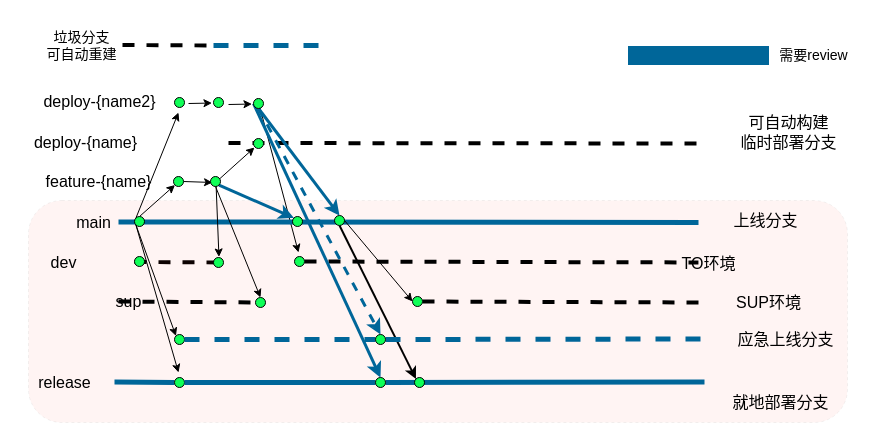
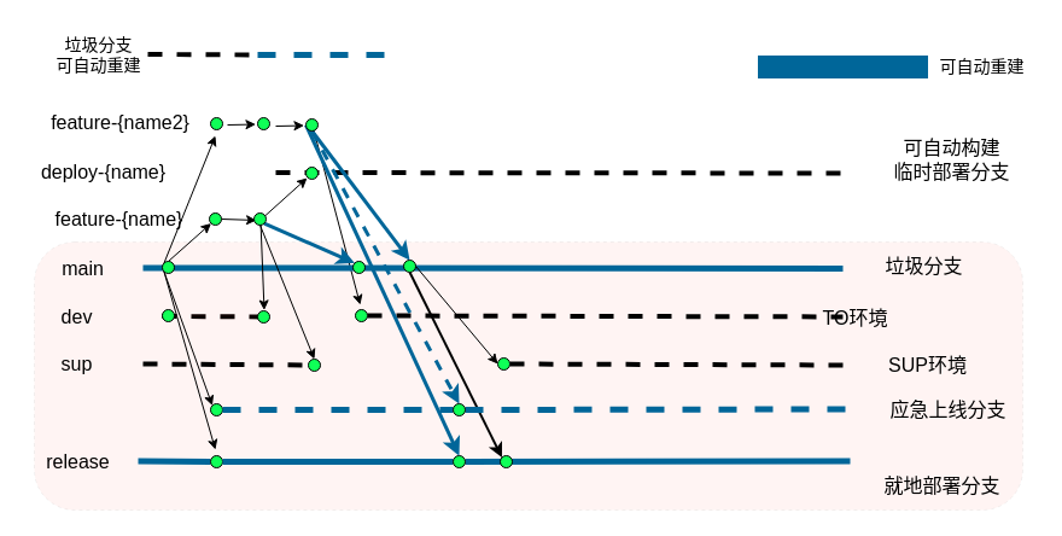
  <mxCell id="0" />
  <mxCell id="1" parent="0" />
  <mxCell id="2" value="" style="endArrow=none;html=1;rounded=0;strokeWidth=4;dashed=1;" edge="1" parent="1"><mxGeometry width="50" height="50" relative="1" as="geometry"><mxPoint x="134" y="261.5" as="sourcePoint" /><mxPoint x="230" y="262" as="targetPoint" /></mxGeometry></mxCell>
  <mxCell id="3" value="" style="rounded=1;whiteSpace=wrap;html=1;dashed=1;fillColor=#FF3414;opacity=5;" vertex="1" parent="1"><mxGeometry x="28" y="200" width="819" height="222" as="geometry" /></mxCell>
  <mxCell id="4" style="rounded=0;orthogonalLoop=1;jettySize=auto;html=1;exitX=0.5;exitY=1;exitDx=0;exitDy=0;strokeWidth=2;entryX=0;entryY=0;entryDx=0;entryDy=0;" edge="1" parent="1" source="43" target="63"><mxGeometry relative="1" as="geometry"><mxPoint x="339" y="382" as="targetPoint" /></mxGeometry></mxCell>
  <mxCell id="5" style="rounded=0;orthogonalLoop=1;jettySize=auto;html=1;exitX=0.5;exitY=0;exitDx=0;exitDy=0;" edge="1" parent="1"><mxGeometry relative="1" as="geometry"><mxPoint x="298" y="252" as="targetPoint" /><mxPoint x="257" y="98" as="sourcePoint" /></mxGeometry></mxCell>
  <mxCell id="6" value="" style="endArrow=none;html=1;rounded=0;strokeWidth=4;dashed=1;" edge="1" parent="1"><mxGeometry width="50" height="50" relative="1" as="geometry"><mxPoint x="228" y="142.5" as="sourcePoint" /><mxPoint x="698" y="143" as="targetPoint" /></mxGeometry></mxCell>
  <mxCell id="7" value="" style="endArrow=none;html=1;rounded=0;strokeColor=#006699;strokeWidth=5;" edge="1" parent="1"><mxGeometry width="50" height="50" relative="1" as="geometry"><mxPoint x="118" y="221.5" as="sourcePoint" /><mxPoint x="698" y="222" as="targetPoint" /></mxGeometry></mxCell>
  <mxCell id="8" style="rounded=0;orthogonalLoop=1;jettySize=auto;html=1;exitX=1;exitY=0.5;exitDx=0;exitDy=0;entryX=0.5;entryY=1;entryDx=0;entryDy=0;" edge="1" parent="1" source="9"><mxGeometry relative="1" as="geometry"><mxPoint x="178.536" y="173.464" as="sourcePoint" /><mxPoint x="212" y="182" as="targetPoint" /></mxGeometry></mxCell>
  <mxCell id="9" value="" style="ellipse;whiteSpace=wrap;html=1;aspect=fixed;fillColor=#0FFF57;" vertex="1" parent="1"><mxGeometry x="173" y="176" width="10" height="10" as="geometry" /></mxCell>
  <mxCell id="10" style="rounded=0;orthogonalLoop=1;jettySize=auto;html=1;exitX=0.5;exitY=0;exitDx=0;exitDy=0;entryX=0;entryY=1;entryDx=0;entryDy=0;" edge="1" parent="1" source="14" target="9"><mxGeometry relative="1" as="geometry" /></mxCell>
  <mxCell id="11" style="rounded=0;orthogonalLoop=1;jettySize=auto;html=1;exitX=0;exitY=1;exitDx=0;exitDy=0;entryX=0;entryY=0;entryDx=0;entryDy=0;" edge="1" parent="1" source="14" target="32"><mxGeometry relative="1" as="geometry" /></mxCell>
  <mxCell id="12" style="rounded=0;orthogonalLoop=1;jettySize=auto;html=1;exitX=0;exitY=0;exitDx=0;exitDy=0;" edge="1" parent="1" source="14"><mxGeometry relative="1" as="geometry"><mxPoint x="178" y="112" as="targetPoint" /></mxGeometry></mxCell>
  <mxCell id="13" style="rounded=0;orthogonalLoop=1;jettySize=auto;html=1;exitX=0;exitY=1;exitDx=0;exitDy=0;" edge="1" parent="1" source="14"><mxGeometry relative="1" as="geometry"><mxPoint x="178" y="372" as="targetPoint" /></mxGeometry></mxCell>
  <mxCell id="14" value="" style="ellipse;whiteSpace=wrap;html=1;aspect=fixed;fillColor=#0FFF57;" vertex="1" parent="1"><mxGeometry x="134" y="216" width="10" height="10" as="geometry" /></mxCell>
- <mxCell id="15" value="main" style="text;html=1;align=center;verticalAlign=middle;resizable=0;points=[];autosize=1;strokeColor=none;fillColor=none;fontSize=16;" vertex="1" parent="1"><mxGeometry x="63" y="207" width="60" height="30" as="geometry" /></mxCell>
+ <mxCell id="15" value="main" style="text;html=1;align=center;verticalAlign=middle;resizable=0;points=[];autosize=1;strokeColor=none;fillColor=none;fontSize=16;" vertex="1" parent="1"><mxGeometry x="38" y="207" width="60" height="30" as="geometry" /></mxCell>
  <mxCell id="16" value="feature-{name}" style="text;html=1;align=center;verticalAlign=middle;resizable=0;points=[];autosize=1;strokeColor=none;fillColor=none;fontSize=16;" vertex="1" parent="1"><mxGeometry x="33" y="166" width="130" height="30" as="geometry" /></mxCell>
  <mxCell id="17" value="dev" style="text;html=1;align=center;verticalAlign=middle;resizable=0;points=[];autosize=1;strokeColor=none;fillColor=none;fontSize=16;" vertex="1" parent="1"><mxGeometry x="38" y="247" width="50" height="30" as="geometry" /></mxCell>
  <mxCell id="18" value="" style="endArrow=none;html=1;rounded=0;strokeWidth=4;dashed=1;entryX=0.818;entryY=0.279;entryDx=0;entryDy=0;entryPerimeter=0;exitX=1;exitY=0.5;exitDx=0;exitDy=0;" edge="1" parent="1" source="58" target="3"><mxGeometry width="50" height="50" relative="1" as="geometry"><mxPoint x="135" y="261.009" as="sourcePoint" /><mxPoint x="628" y="262" as="targetPoint" /></mxGeometry></mxCell>
- <mxCell id="19" value="sup" style="text;html=1;align=center;verticalAlign=middle;resizable=0;points=[];autosize=1;strokeColor=none;fillColor=none;fontSize=16;" vertex="1" parent="1"><mxGeometry x="103" y="286" width="50" height="30" as="geometry" /></mxCell>
+ <mxCell id="19" value="sup" style="text;html=1;align=center;verticalAlign=middle;resizable=0;points=[];autosize=1;strokeColor=none;fillColor=none;fontSize=16;" vertex="1" parent="1"><mxGeometry x="38" y="286" width="50" height="30" as="geometry" /></mxCell>
  <mxCell id="20" value="" style="endArrow=none;html=1;rounded=0;strokeWidth=4;dashed=1;" edge="1" parent="1" source="60"><mxGeometry width="50" height="50" relative="1" as="geometry"><mxPoint x="118" y="301" as="sourcePoint" /><mxPoint x="698" y="302" as="targetPoint" /></mxGeometry></mxCell>
  <mxCell id="21" style="rounded=0;orthogonalLoop=1;jettySize=auto;html=1;exitX=0.5;exitY=1;exitDx=0;exitDy=0;entryX=0.5;entryY=0;entryDx=0;entryDy=0;" edge="1" parent="1" source="25" target="27"><mxGeometry relative="1" as="geometry"><mxPoint x="260" y="302" as="targetPoint" /></mxGeometry></mxCell>
  <mxCell id="22" style="rounded=0;orthogonalLoop=1;jettySize=auto;html=1;exitX=0;exitY=1;exitDx=0;exitDy=0;entryX=0;entryY=0;entryDx=0;entryDy=0;" edge="1" parent="1"><mxGeometry relative="1" as="geometry"><mxPoint x="215.464" y="181.536" as="sourcePoint" /><mxPoint x="218.464" y="256.464" as="targetPoint" /></mxGeometry></mxCell>
  <mxCell id="23" style="rounded=0;orthogonalLoop=1;jettySize=auto;html=1;exitX=1;exitY=1;exitDx=0;exitDy=0;entryX=0;entryY=0;entryDx=0;entryDy=0;strokeColor=#006699;strokeWidth=3;" edge="1" parent="1" source="25" target="28"><mxGeometry relative="1" as="geometry"><mxPoint x="213" y="165" as="sourcePoint" /><mxPoint x="256" y="215" as="targetPoint" /></mxGeometry></mxCell>
  <mxCell id="24" style="rounded=0;orthogonalLoop=1;jettySize=auto;html=1;exitX=1;exitY=0;exitDx=0;exitDy=0;" edge="1" parent="1"><mxGeometry relative="1" as="geometry"><mxPoint x="254" y="147" as="targetPoint" /><mxPoint x="214.536" y="182.464" as="sourcePoint" /></mxGeometry></mxCell>
  <mxCell id="25" value="" style="ellipse;whiteSpace=wrap;html=1;aspect=fixed;fillColor=#0FFF57;" vertex="1" parent="1"><mxGeometry x="210" y="176" width="10" height="10" as="geometry" /></mxCell>
  <mxCell id="26" value="" style="ellipse;whiteSpace=wrap;html=1;aspect=fixed;fillColor=#0FFF57;" vertex="1" parent="1"><mxGeometry x="213" y="257" width="10" height="10" as="geometry" /></mxCell>
  <mxCell id="27" value="" style="ellipse;whiteSpace=wrap;html=1;aspect=fixed;fillColor=#0FFF57;" vertex="1" parent="1"><mxGeometry x="255" y="297" width="10" height="10" as="geometry" /></mxCell>
  <mxCell id="28" value="" style="ellipse;whiteSpace=wrap;html=1;aspect=fixed;fillColor=#0FFF57;" vertex="1" parent="1"><mxGeometry x="292" y="216" width="10" height="10" as="geometry" /></mxCell>
  <mxCell id="29" value="deploy&lt;span style=&quot;background-color: initial;&quot;&gt;-{name}&lt;/span&gt;" style="text;html=1;align=center;verticalAlign=middle;resizable=0;points=[];autosize=1;strokeColor=none;fillColor=none;fontSize=16;" vertex="1" parent="1"><mxGeometry x="20" y="127" width="130" height="30" as="geometry" /></mxCell>
  <mxCell id="30" value="" style="ellipse;whiteSpace=wrap;html=1;aspect=fixed;fillColor=#0FFF57;" vertex="1" parent="1"><mxGeometry x="253" y="138" width="10" height="10" as="geometry" /></mxCell>
  <mxCell id="31" value="" style="endArrow=none;html=1;rounded=0;strokeColor=#006699;strokeWidth=5;dashed=1;" edge="1" parent="1" source="45"><mxGeometry width="50" height="50" relative="1" as="geometry"><mxPoint x="114" y="338.5" as="sourcePoint" /><mxPoint x="704" y="338.5" as="targetPoint" /></mxGeometry></mxCell>
  <mxCell id="32" value="" style="ellipse;whiteSpace=wrap;html=1;aspect=fixed;fillColor=#0FFF57;" vertex="1" parent="1"><mxGeometry x="174" y="334" width="10" height="10" as="geometry" /></mxCell>
- <mxCell id="33" value="deploy-{name2}" style="text;html=1;align=center;verticalAlign=middle;resizable=0;points=[];autosize=1;strokeColor=none;fillColor=none;fontSize=16;" vertex="1" parent="1"><mxGeometry x="29" y="86" width="140" height="30" as="geometry" /></mxCell>
+ <mxCell id="33" value="feature-{name2}" style="text;html=1;align=center;verticalAlign=middle;resizable=0;points=[];autosize=1;strokeColor=none;fillColor=none;fontSize=16;" vertex="1" parent="1"><mxGeometry x="29" y="86" width="140" height="30" as="geometry" /></mxCell>
  <mxCell id="34" style="rounded=0;orthogonalLoop=1;jettySize=auto;html=1;entryX=0;entryY=1;entryDx=0;entryDy=0;" edge="1" parent="1"><mxGeometry relative="1" as="geometry"><mxPoint x="188" y="103" as="sourcePoint" /><mxPoint x="211.464" y="102.536" as="targetPoint" /></mxGeometry></mxCell>
  <mxCell id="35" value="" style="ellipse;whiteSpace=wrap;html=1;aspect=fixed;fillColor=#0FFF57;" vertex="1" parent="1"><mxGeometry x="174" y="97" width="10" height="10" as="geometry" /></mxCell>
  <mxCell id="36" value="" style="ellipse;whiteSpace=wrap;html=1;aspect=fixed;fillColor=#0FFF57;" vertex="1" parent="1"><mxGeometry x="213" y="97" width="10" height="10" as="geometry" /></mxCell>
  <mxCell id="37" style="rounded=0;orthogonalLoop=1;jettySize=auto;html=1;entryX=0;entryY=1;entryDx=0;entryDy=0;" edge="1" parent="1"><mxGeometry relative="1" as="geometry"><mxPoint x="228" y="104" as="sourcePoint" /><mxPoint x="251.464" y="103.536" as="targetPoint" /></mxGeometry></mxCell>
  <mxCell id="38" style="rounded=0;orthogonalLoop=1;jettySize=auto;html=1;exitX=0.5;exitY=1;exitDx=0;exitDy=0;entryX=0.5;entryY=0;entryDx=0;entryDy=0;strokeWidth=3;strokeColor=#006699;" edge="1" parent="1" source="41" target="43"><mxGeometry relative="1" as="geometry" /></mxCell>
  <mxCell id="39" style="rounded=0;orthogonalLoop=1;jettySize=auto;html=1;exitX=0.5;exitY=1;exitDx=0;exitDy=0;entryX=0.5;entryY=0;entryDx=0;entryDy=0;strokeWidth=3;strokeColor=#006699;dashed=1;" edge="1" parent="1" source="41" target="45"><mxGeometry relative="1" as="geometry" /></mxCell>
  <mxCell id="40" style="rounded=0;orthogonalLoop=1;jettySize=auto;html=1;exitX=0;exitY=0.5;exitDx=0;exitDy=0;entryX=0.5;entryY=0;entryDx=0;entryDy=0;strokeWidth=3;strokeColor=#006699;" edge="1" parent="1" source="41" target="56"><mxGeometry relative="1" as="geometry" /></mxCell>
  <mxCell id="41" value="" style="ellipse;whiteSpace=wrap;html=1;aspect=fixed;fillColor=#0FFF57;" vertex="1" parent="1"><mxGeometry x="253" y="98" width="10" height="10" as="geometry" /></mxCell>
  <mxCell id="42" style="rounded=0;orthogonalLoop=1;jettySize=auto;html=1;exitX=1;exitY=0.5;exitDx=0;exitDy=0;entryX=0;entryY=0.5;entryDx=0;entryDy=0;" edge="1" parent="1" source="43" target="60"><mxGeometry relative="1" as="geometry" /></mxCell>
  <mxCell id="43" value="" style="ellipse;whiteSpace=wrap;html=1;aspect=fixed;fillColor=#0FFF57;" vertex="1" parent="1"><mxGeometry x="334" y="215" width="10" height="10" as="geometry" /></mxCell>
  <mxCell id="44" value="" style="endArrow=none;html=1;rounded=0;strokeColor=#006699;strokeWidth=5;dashed=1;" edge="1" parent="1" source="32" target="45"><mxGeometry width="50" height="50" relative="1" as="geometry"><mxPoint x="184" y="339" as="sourcePoint" /><mxPoint x="704" y="338.5" as="targetPoint" /></mxGeometry></mxCell>
  <mxCell id="45" value="" style="ellipse;whiteSpace=wrap;html=1;aspect=fixed;fillColor=#0FFF57;" vertex="1" parent="1"><mxGeometry x="375" y="334" width="10" height="10" as="geometry" /></mxCell>
  <mxCell id="46" value="TO环境" style="text;html=1;align=center;verticalAlign=middle;resizable=0;points=[];autosize=1;strokeColor=none;fillColor=none;fontSize=16;" vertex="1" parent="1"><mxGeometry x="668" y="248" width="80" height="30" as="geometry" /></mxCell>
  <mxCell id="47" value="SUP环境" style="text;html=1;align=center;verticalAlign=middle;resizable=0;points=[];autosize=1;strokeColor=none;fillColor=none;fontSize=16;" vertex="1" parent="1"><mxGeometry x="723" y="287" width="90" height="30" as="geometry" /></mxCell>
  <mxCell id="48" value="可自动构建&lt;div&gt;临时部署分支&lt;/div&gt;" style="text;html=1;align=center;verticalAlign=middle;resizable=0;points=[];autosize=1;strokeColor=none;fillColor=none;fontSize=16;" vertex="1" parent="1"><mxGeometry x="728" y="107" width="120" height="50" as="geometry" /></mxCell>
  <mxCell id="49" value="应急上线分支" style="text;html=1;align=center;verticalAlign=middle;resizable=0;points=[];autosize=1;strokeColor=none;fillColor=none;fontSize=16;" vertex="1" parent="1"><mxGeometry x="725" y="324" width="120" height="30" as="geometry" /></mxCell>
- <mxCell id="50" value="上线分支" style="text;html=1;align=center;verticalAlign=middle;resizable=0;points=[];autosize=1;strokeColor=none;fillColor=none;fontSize=16;" vertex="1" parent="1"><mxGeometry x="720" y="205" width="90" height="30" as="geometry" /></mxCell>
+ <mxCell id="50" value="垃圾分支" style="text;html=1;align=center;verticalAlign=middle;resizable=0;points=[];autosize=1;strokeColor=none;fillColor=none;fontSize=16;" vertex="1" parent="1"><mxGeometry x="720" y="205" width="90" height="30" as="geometry" /></mxCell>
  <mxCell id="51" value="" style="endArrow=none;html=1;rounded=0;strokeColor=#006699;strokeWidth=5;" edge="1" parent="1" source="56"><mxGeometry width="50" height="50" relative="1" as="geometry"><mxPoint x="114" y="381.5" as="sourcePoint" /><mxPoint x="704" y="381.5" as="targetPoint" /></mxGeometry></mxCell>
  <mxCell id="52" value="release" style="text;html=1;align=center;verticalAlign=middle;resizable=0;points=[];autosize=1;strokeColor=none;fillColor=none;fontSize=16;" vertex="1" parent="1"><mxGeometry x="24" y="367" width="80" height="30" as="geometry" /></mxCell>
  <mxCell id="53" value="" style="endArrow=none;html=1;rounded=0;strokeColor=#006699;strokeWidth=5;" edge="1" parent="1" target="54"><mxGeometry width="50" height="50" relative="1" as="geometry"><mxPoint x="114" y="381.5" as="sourcePoint" /><mxPoint x="704" y="381.5" as="targetPoint" /></mxGeometry></mxCell>
  <mxCell id="54" value="" style="ellipse;whiteSpace=wrap;html=1;aspect=fixed;fillColor=#0FFF57;" vertex="1" parent="1"><mxGeometry x="174" y="377" width="10" height="10" as="geometry" /></mxCell>
  <mxCell id="55" value="" style="endArrow=none;html=1;rounded=0;strokeColor=#006699;strokeWidth=5;" edge="1" parent="1" source="54" target="56"><mxGeometry width="50" height="50" relative="1" as="geometry"><mxPoint x="184" y="382" as="sourcePoint" /><mxPoint x="704" y="381.5" as="targetPoint" /></mxGeometry></mxCell>
  <mxCell id="56" value="" style="ellipse;whiteSpace=wrap;html=1;aspect=fixed;fillColor=#0FFF57;" vertex="1" parent="1"><mxGeometry x="375" y="377" width="10" height="10" as="geometry" /></mxCell>
  <mxCell id="57" value="就地部署分支" style="text;html=1;align=center;verticalAlign=middle;resizable=0;points=[];autosize=1;strokeColor=none;fillColor=none;fontSize=16;" vertex="1" parent="1"><mxGeometry x="720" y="387" width="120" height="30" as="geometry" /></mxCell>
  <mxCell id="58" value="" style="ellipse;whiteSpace=wrap;html=1;aspect=fixed;fillColor=#0FFF57;" vertex="1" parent="1"><mxGeometry x="294" y="256" width="10" height="10" as="geometry" /></mxCell>
  <mxCell id="59" value="" style="endArrow=none;html=1;rounded=0;strokeWidth=4;dashed=1;" edge="1" parent="1"><mxGeometry width="50" height="50" relative="1" as="geometry"><mxPoint x="118" y="301" as="sourcePoint" /><mxPoint x="258" y="302" as="targetPoint" /></mxGeometry></mxCell>
  <mxCell id="60" value="" style="ellipse;whiteSpace=wrap;html=1;aspect=fixed;fillColor=#0FFF57;" vertex="1" parent="1"><mxGeometry x="412" y="296" width="10" height="10" as="geometry" /></mxCell>
  <mxCell id="61" value="" style="ellipse;whiteSpace=wrap;html=1;aspect=fixed;fillColor=#0FFF57;" vertex="1" parent="1"><mxGeometry x="134" y="256" width="10" height="10" as="geometry" /></mxCell>
  <mxCell id="62" value="&lt;font style=&quot;font-size: 14px;&quot;&gt;垃圾分支&lt;br&gt;可自动重建&lt;/font&gt;" style="text;html=1;align=center;verticalAlign=middle;resizable=0;points=[];autosize=1;strokeColor=none;fillColor=none;" vertex="1" parent="1"><mxGeometry x="36" y="20" width="90" height="50" as="geometry" /></mxCell>
  <mxCell id="63" value="" style="ellipse;whiteSpace=wrap;html=1;aspect=fixed;fillColor=#0FFF57;" vertex="1" parent="1"><mxGeometry x="414" y="377" width="10" height="10" as="geometry" /></mxCell>
  <mxCell id="64" value="" style="endArrow=none;html=1;rounded=0;strokeWidth=4;dashed=1;" edge="1" parent="1"><mxGeometry width="50" height="50" relative="1" as="geometry"><mxPoint x="122" y="44.5" as="sourcePoint" /><mxPoint x="218" y="45" as="targetPoint" /></mxGeometry></mxCell>
  <mxCell id="65" value="" style="endArrow=none;html=1;rounded=0;strokeColor=#006699;strokeWidth=5;dashed=1;" edge="1" parent="1"><mxGeometry width="50" height="50" relative="1" as="geometry"><mxPoint x="213" y="45" as="sourcePoint" /><mxPoint x="318" y="45" as="targetPoint" /></mxGeometry></mxCell>
  <mxCell id="66" value="" style="rounded=0;whiteSpace=wrap;html=1;strokeColor=#006699;fillColor=#006699;" vertex="1" parent="1"><mxGeometry x="628" y="46" width="140" height="18" as="geometry" /></mxCell>
- <mxCell id="67" value="&lt;span style=&quot;font-size: 14px;&quot;&gt;需要review&lt;/span&gt;" style="text;html=1;align=center;verticalAlign=middle;resizable=0;points=[];autosize=1;strokeColor=none;fillColor=none;" vertex="1" parent="1"><mxGeometry x="768" y="40" width="90" height="30" as="geometry" /></mxCell>
+ <mxCell id="67" value="&lt;span style=&quot;font-size: 14px;&quot;&gt;可自动重建&lt;/span&gt;" style="text;html=1;align=center;verticalAlign=middle;resizable=0;points=[];autosize=1;strokeColor=none;fillColor=none;" vertex="1" parent="1"><mxGeometry x="768" y="40" width="90" height="30" as="geometry" /></mxCell>
